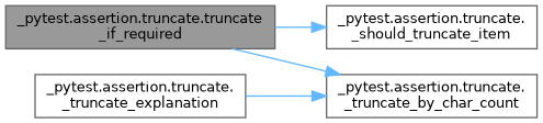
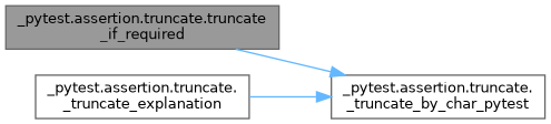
  digraph {
    rankdir=LR
    node [color=grey40 fillcolor=white fontname=Helvetica fontsize=10 shape=box style=filled]
    edge [color=steelblue1 fontname=Helvetica fontsize=10 labelfontname=Helvetica labelfontsize=10 style=solid]
    n1 [color=gray40 fillcolor=grey60 fontcolor=black height=0.2 label="_pytest.assertion.truncate.truncate\l_if_required" width=0.4]
-   n2 [height=0.2 label="_pytest.assertion.truncate.\l_should_truncate_item" width=0.4]
-   n3 [height=0.2 label="_pytest.assertion.truncate.\l_truncate_by_char_count" width=0.4]
+   n3 [height=0.2 label="_pytest.assertion.truncate.\l_truncate_by_char_pytest" width=0.4]
    n4 [height=0.2 label="_pytest.assertion.truncate.\l_truncate_explanation" width=0.4]
-   n1 -> n2
    n1 -> n3
    n4 -> n3
  }
